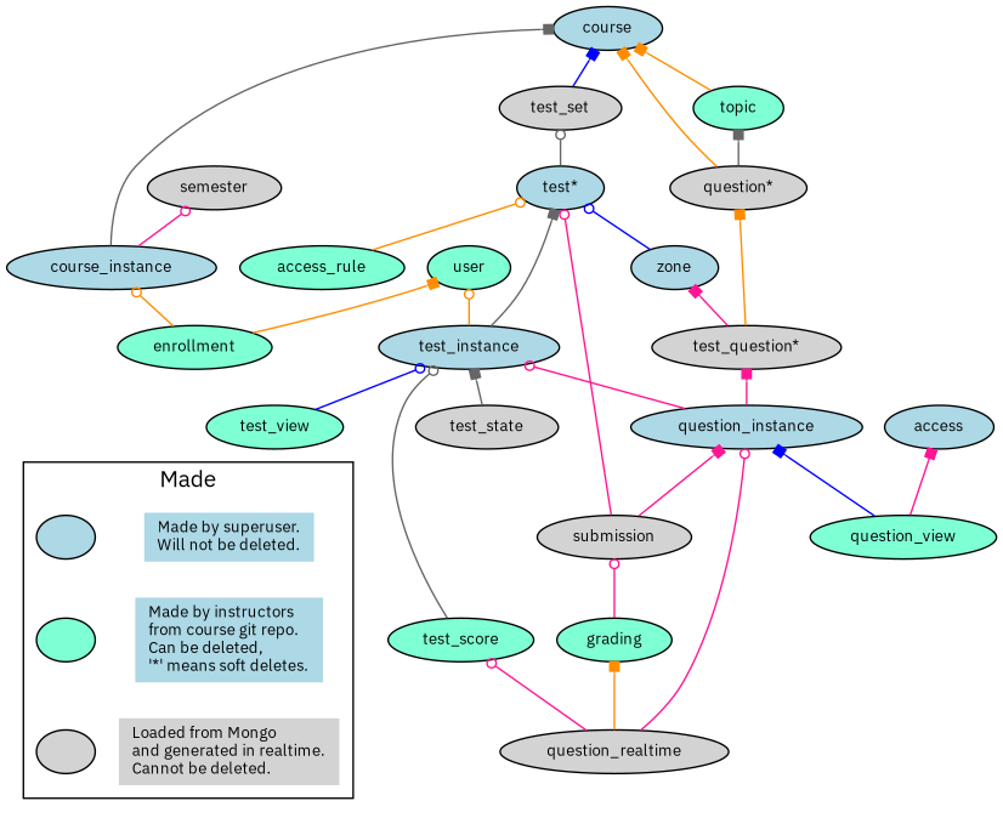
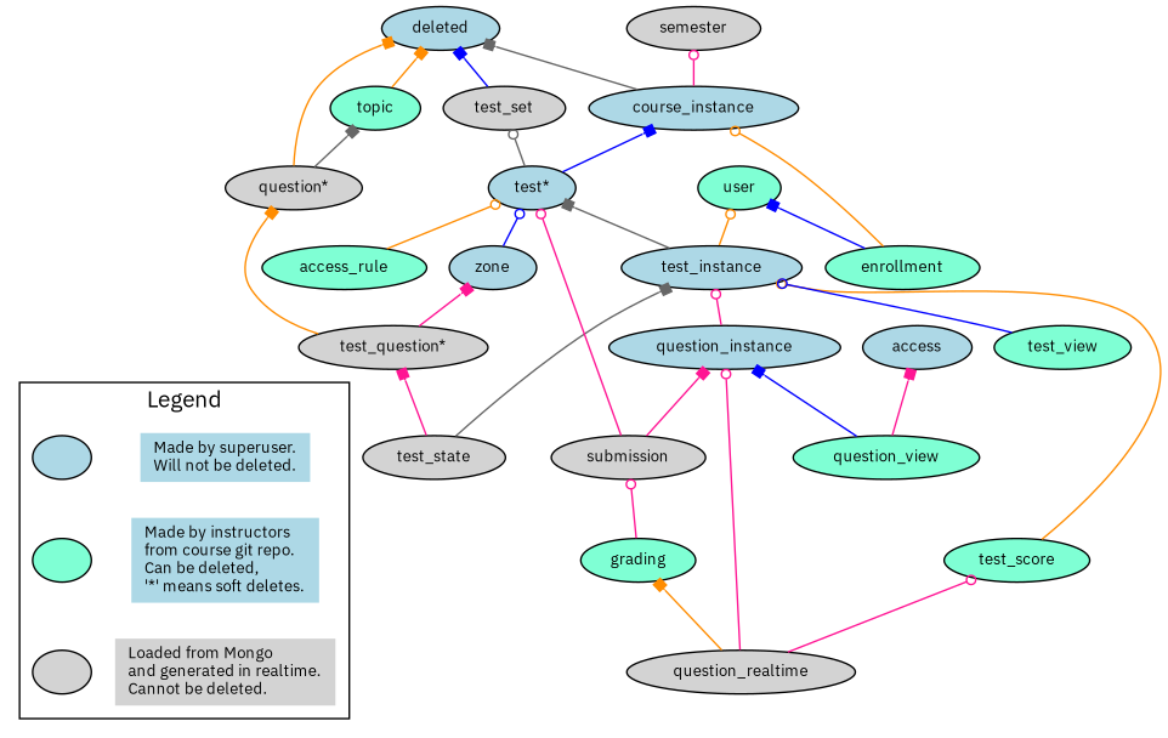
  digraph {
    fontname="IBM Plex Sans"
    nodesep=0.2
    rankdir=BT
    ranksep=0.3
    node [fillcolor=lightblue fontname="IBM Plex Sans" fontsize=10 style=filled]
    edge [arrowsize=0.7 fontname="IBM Plex Sans" fontsize=10 arrowhead=box color=deeppink]
    n1 [fillcolor=lightgrey height=0.3 label="Loaded from Mongo\land generated in realtime.\lCannot be deleted.\l" shape=plaintext style="solid,filled" width=0.5]
    n2 [height=0.3 label="Made by instructors\lfrom course git repo.\lCan be deleted,\l'*' means soft deletes.\l" shape=plaintext style="solid,filled" width=0.5]
    n3 [fillcolor=lightgrey height=0.3 label=" " width=0.5]
    n4 [fillcolor=aquamarine height=0.3 label=" " width=0.5]
    n5 [height=0.3 label="Made by superuser.\lWill not be deleted.\l" shape=plaintext style="solid,filled" width=0.5]
    n6 [height=0.3 label=" " width=0.5]
-   n7 [height=0.3 label=course width=0.5]
+   n7 [height=0.3 label=deleted width=0.5]
    n8 [height=0.3 label=course_instance width=0.5]
    n9 [fillcolor=lightgrey height=0.3 label=semester width=0.5]
    access_rule [fillcolor=aquamarine height=0.3 width=0.5]
    n11 [height=0.3 label="test*" width=0.5]
    test_set [fillcolor=lightgrey height=0.3 width=0.5]
    n13 [fillcolor=lightgrey height=0.3 label="question*" width=0.5]
    topic [fillcolor=aquamarine height=0.3 width=0.5]
    n15 [fillcolor=lightgrey height=0.3 label="test_question*" width=0.5]
    zone [height=0.3 width=0.5]
    enrollment [fillcolor=aquamarine height=0.3 width=0.5]
    user [fillcolor=aquamarine height=0.3 width=0.5]
    test_instance [height=0.3 width=0.5]
    test_state [fillcolor=lightgrey height=0.3 width=0.5]
    question_instance [height=0.3 width=0.5]
    submission [fillcolor=lightgrey height=0.3 width=0.5]
    grading [fillcolor=aquamarine height=0.3 width=0.5]
    test_score [fillcolor=aquamarine height=0.3 width=0.5]
    n25 [fillcolor=lightgrey height=0.3 label=question_realtime width=0.5]
    access [height=0.3 width=0.5]
    question_view [fillcolor=aquamarine height=0.3 width=0.5]
    test_view [fillcolor=aquamarine height=0.3 width=0.5]
    subgraph cluster_1 {
-     label=Made
+     label=Legend
      labelloc=b
      n1
      n2
      n3
      n4
      n5
      n6
    }
    n1 -> n2 [style=invis arrowhead="" color=""]
    n2 -> n5 [style=invis arrowhead="" color=""]
    n3 -> n4 [style=invis arrowhead="" color=""]
    n4 -> n6 [style=invis arrowhead="" color=""]
    n8 -> n7 [color=gray40]
    n8 -> n9 [arrowhead=odot]
    access_rule -> n11 [arrowhead=odot color=darkorange]
+   n11 -> n8 [color=blue]
    n11 -> test_set [arrowhead=odot color=gray40]
    test_set -> n7 [color=blue]
    n13 -> n7 [color=darkorange]
    n13 -> topic [color=gray40]
    topic -> n7 [color=darkorange]
    n15 -> n13 [color=darkorange]
    n15 -> zone
    zone -> n11 [arrowhead=odot color=blue]
    enrollment -> n8 [arrowhead=odot color=darkorange]
-   enrollment -> user [color=darkorange]
+   enrollment -> user [color=blue]
    test_instance -> n11 [color=gray40]
    test_instance -> user [arrowhead=odot color=darkorange]
    test_state -> test_instance [color=gray40]
-   question_instance -> n15
+   test_state -> n15
    question_instance -> test_instance [arrowhead=odot]
    submission -> n11 [arrowhead=odot]
    submission -> question_instance
    grading -> submission [arrowhead=odot]
-   test_score -> test_instance [arrowhead=odot color=gray40]
+   test_score -> test_instance [arrowhead=odot color=darkorange]
    n25 -> question_instance [arrowhead=odot]
    n25 -> grading [color=darkorange]
    n25 -> test_score [arrowhead=odot]
    question_view -> question_instance [color=blue]
    question_view -> access
    test_view -> test_instance [arrowhead=odot color=blue]
  }
